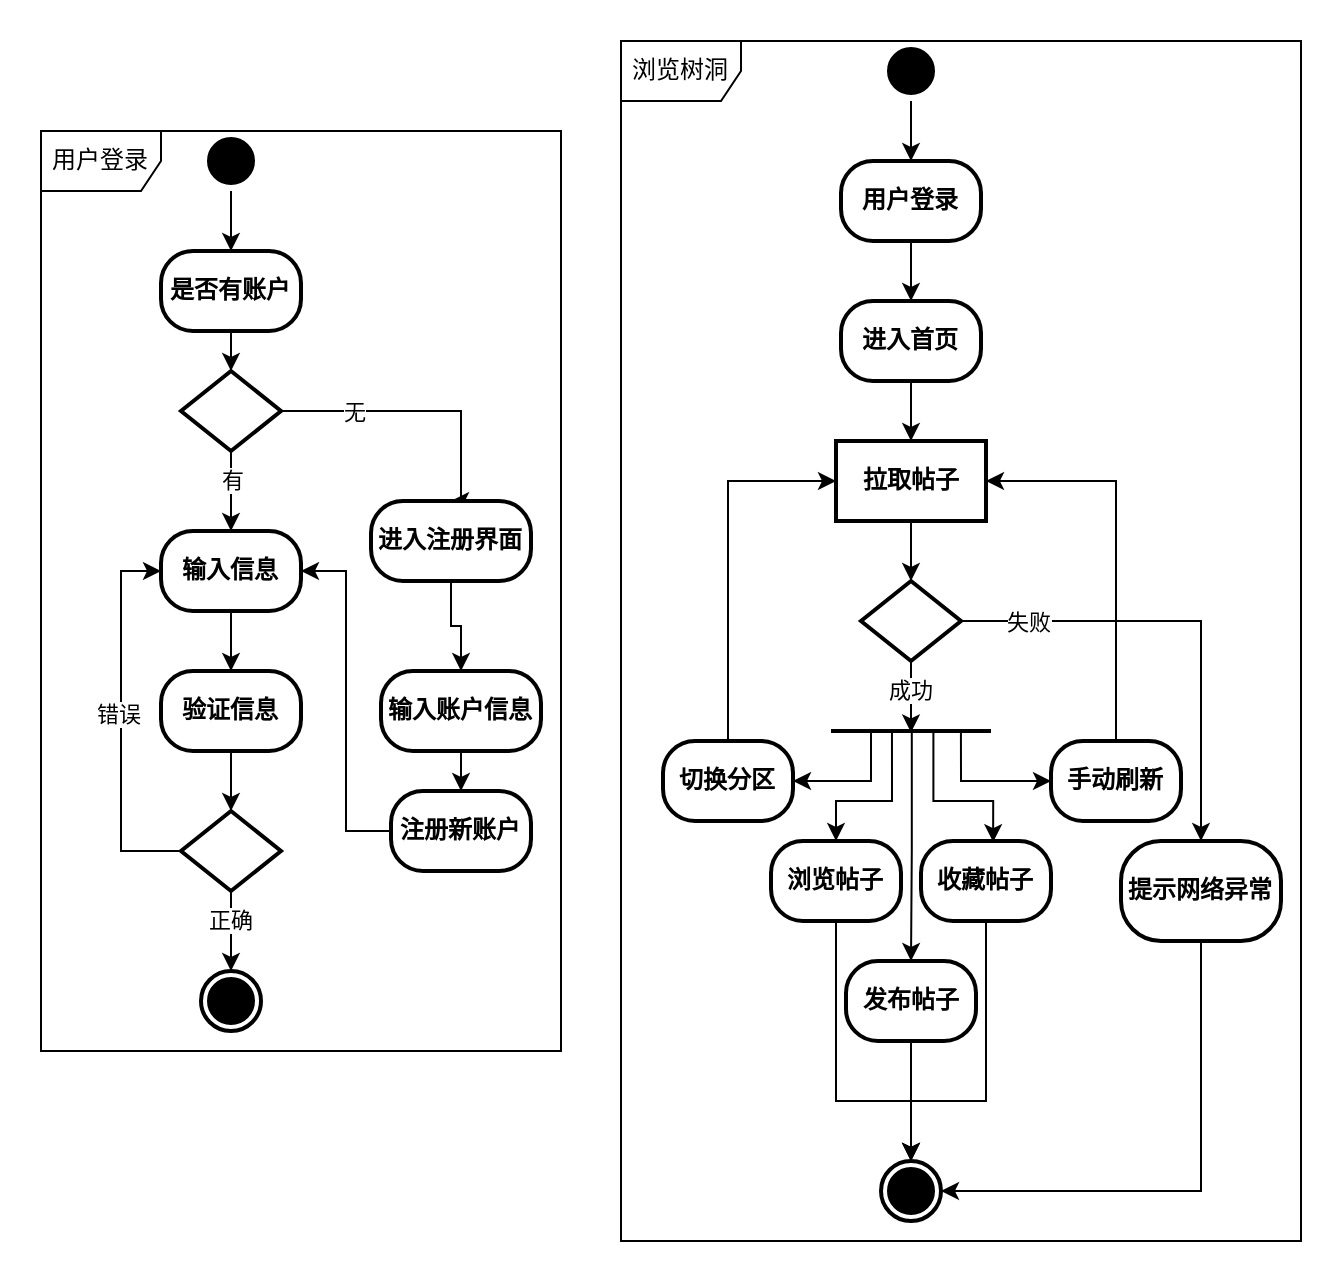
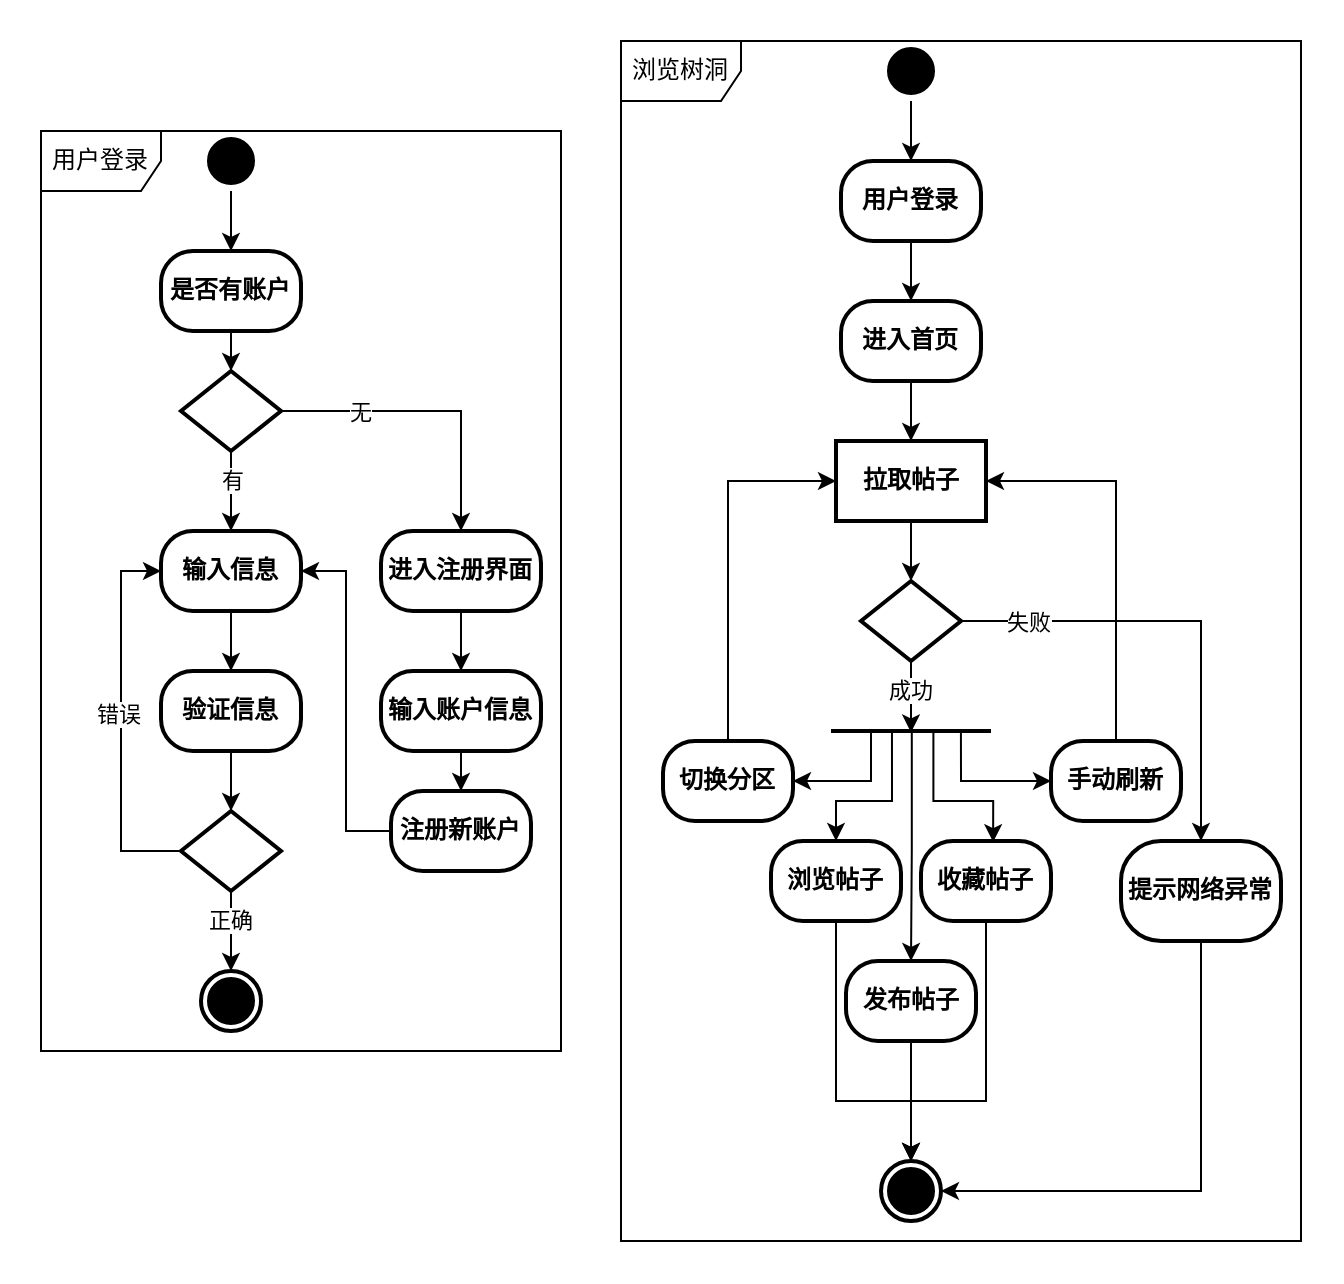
  <mxCell id="0" />
  <mxCell id="1" parent="0" />
  <mxCell id="2" value="" style="ellipse;html=1;shape=endState;fillColor=#000000;strokeColor=#000000;fontStyle=1;strokeWidth=2;" vertex="1" parent="1"><mxGeometry x="100" y="485" width="30" height="30" as="geometry" /></mxCell>
  <mxCell id="3" style="edgeStyle=orthogonalEdgeStyle;rounded=0;orthogonalLoop=1;jettySize=auto;html=1;exitX=0.5;exitY=1;exitDx=0;exitDy=0;entryX=0.5;entryY=0;entryDx=0;entryDy=0;" edge="1" parent="1" source="4" target="21"><mxGeometry relative="1" as="geometry" /></mxCell>
  <mxCell id="4" value="是否有账户" style="rounded=1;whiteSpace=wrap;html=1;arcSize=40;fontColor=#000000;fillColor=#FFFFFF;strokeColor=#000000;fontStyle=1;strokeWidth=2;" vertex="1" parent="1"><mxGeometry x="80" y="125" width="70" height="40" as="geometry" /></mxCell>
  <mxCell id="5" style="edgeStyle=orthogonalEdgeStyle;rounded=0;orthogonalLoop=1;jettySize=auto;html=1;exitX=0.5;exitY=1;exitDx=0;exitDy=0;entryX=0.5;entryY=0;entryDx=0;entryDy=0;" edge="1" parent="1" source="6" target="4"><mxGeometry relative="1" as="geometry" /></mxCell>
  <mxCell id="6" value="" style="ellipse;html=1;shape=startState;fillColor=#000000;strokeColor=#000000;fontStyle=1;strokeWidth=2;" vertex="1" parent="1"><mxGeometry x="100" y="65" width="30" height="30" as="geometry" /></mxCell>
  <mxCell id="7" style="edgeStyle=orthogonalEdgeStyle;rounded=0;orthogonalLoop=1;jettySize=auto;html=1;exitX=0;exitY=0.5;exitDx=0;exitDy=0;entryX=0;entryY=0.5;entryDx=0;entryDy=0;" edge="1" parent="1" source="11" target="13"><mxGeometry relative="1" as="geometry"><Array as="points"><mxPoint x="60" y="425" /><mxPoint x="60" y="285" /></Array></mxGeometry></mxCell>
  <mxCell id="8" value="错误" style="edgeLabel;html=1;align=center;verticalAlign=middle;resizable=0;points=[];" vertex="1" connectable="0" parent="7"><mxGeometry x="0.039" y="2" relative="1" as="geometry"><mxPoint as="offset" /></mxGeometry></mxCell>
  <mxCell id="9" style="edgeStyle=orthogonalEdgeStyle;rounded=0;orthogonalLoop=1;jettySize=auto;html=1;exitX=0.5;exitY=1;exitDx=0;exitDy=0;entryX=0.5;entryY=0;entryDx=0;entryDy=0;" edge="1" parent="1" source="11" target="2"><mxGeometry relative="1" as="geometry"><mxPoint x="115" y="495" as="targetPoint" /><Array as="points" /></mxGeometry></mxCell>
  <mxCell id="10" value="正确" style="edgeLabel;html=1;align=center;verticalAlign=middle;resizable=0;points=[];" vertex="1" connectable="0" parent="9"><mxGeometry x="-0.28" y="-1" relative="1" as="geometry"><mxPoint as="offset" /></mxGeometry></mxCell>
  <mxCell id="11" value="" style="rhombus;whiteSpace=wrap;html=1;fontStyle=1;strokeWidth=2;" vertex="1" parent="1"><mxGeometry x="90" y="405" width="50" height="40" as="geometry" /></mxCell>
  <mxCell id="12" style="edgeStyle=orthogonalEdgeStyle;rounded=0;orthogonalLoop=1;jettySize=auto;html=1;exitX=0.5;exitY=1;exitDx=0;exitDy=0;entryX=0.5;entryY=0;entryDx=0;entryDy=0;" edge="1" parent="1" source="13" target="15"><mxGeometry relative="1" as="geometry" /></mxCell>
  <mxCell id="13" value="输入信息" style="rounded=1;whiteSpace=wrap;html=1;arcSize=40;fontColor=#000000;fillColor=#FFFFFF;strokeColor=#000000;fontStyle=1;strokeWidth=2;" vertex="1" parent="1"><mxGeometry x="80" y="265" width="70" height="40" as="geometry" /></mxCell>
  <mxCell id="14" style="edgeStyle=orthogonalEdgeStyle;rounded=0;orthogonalLoop=1;jettySize=auto;html=1;exitX=0.5;exitY=1;exitDx=0;exitDy=0;entryX=0.5;entryY=0;entryDx=0;entryDy=0;" edge="1" parent="1" source="15" target="11"><mxGeometry relative="1" as="geometry" /></mxCell>
  <mxCell id="15" value="验证信息" style="rounded=1;whiteSpace=wrap;html=1;arcSize=40;fontColor=#000000;fillColor=#FFFFFF;strokeColor=#000000;fontStyle=1;strokeWidth=2;" vertex="1" parent="1"><mxGeometry x="80" y="335" width="70" height="40" as="geometry" /></mxCell>
  <mxCell id="16" value="用户登录" style="shape=umlFrame;whiteSpace=wrap;html=1;pointerEvents=0;" vertex="1" parent="1"><mxGeometry x="20" y="65" width="260" height="460" as="geometry" /></mxCell>
  <mxCell id="17" style="edgeStyle=orthogonalEdgeStyle;rounded=0;orthogonalLoop=1;jettySize=auto;html=1;exitX=0.5;exitY=1;exitDx=0;exitDy=0;entryX=0.5;entryY=0;entryDx=0;entryDy=0;" edge="1" parent="1" source="21" target="13"><mxGeometry relative="1" as="geometry" /></mxCell>
  <mxCell id="18" value="有" style="edgeLabel;html=1;align=center;verticalAlign=middle;resizable=0;points=[];" vertex="1" connectable="0" parent="17"><mxGeometry x="-0.289" relative="1" as="geometry"><mxPoint as="offset" /></mxGeometry></mxCell>
  <mxCell id="19" style="edgeStyle=orthogonalEdgeStyle;rounded=0;orthogonalLoop=1;jettySize=auto;html=1;exitX=1;exitY=0.5;exitDx=0;exitDy=0;entryX=0.5;entryY=0;entryDx=0;entryDy=0;" edge="1" parent="1" source="21" target="23"><mxGeometry relative="1" as="geometry"><Array as="points"><mxPoint x="230" y="205" /></Array></mxGeometry></mxCell>
  <mxCell id="20" value="无" style="edgeLabel;html=1;align=center;verticalAlign=middle;resizable=0;points=[];" vertex="1" connectable="0" parent="19"><mxGeometry x="-0.486" relative="1" as="geometry"><mxPoint as="offset" /></mxGeometry></mxCell>
  <mxCell id="21" value="" style="rhombus;whiteSpace=wrap;html=1;fontStyle=1;strokeWidth=2;" vertex="1" parent="1"><mxGeometry x="90" y="185" width="50" height="40" as="geometry" /></mxCell>
  <mxCell id="22" style="edgeStyle=orthogonalEdgeStyle;rounded=0;orthogonalLoop=1;jettySize=auto;html=1;exitX=0.5;exitY=1;exitDx=0;exitDy=0;entryX=0.5;entryY=0;entryDx=0;entryDy=0;" edge="1" parent="1" source="23" target="25"><mxGeometry relative="1" as="geometry" /></mxCell>
- <mxCell id="23" value="进入注册界面" style="rounded=1;whiteSpace=wrap;html=1;arcSize=40;fontColor=#000000;fillColor=#FFFFFF;strokeColor=#000000;fontStyle=1;strokeWidth=2;" vertex="1" parent="1"><mxGeometry x="185" y="250" width="80" height="40" as="geometry" /></mxCell>
+ <mxCell id="23" value="进入注册界面" style="rounded=1;whiteSpace=wrap;html=1;arcSize=40;fontColor=#000000;fillColor=#FFFFFF;strokeColor=#000000;fontStyle=1;strokeWidth=2;" vertex="1" parent="1"><mxGeometry x="190" y="265" width="80" height="40" as="geometry" /></mxCell>
  <mxCell id="24" style="edgeStyle=orthogonalEdgeStyle;rounded=0;orthogonalLoop=1;jettySize=auto;html=1;exitX=0.5;exitY=1;exitDx=0;exitDy=0;entryX=0.5;entryY=0;entryDx=0;entryDy=0;" edge="1" parent="1" source="25" target="27"><mxGeometry relative="1" as="geometry" /></mxCell>
  <mxCell id="25" value="输入账户信息" style="rounded=1;whiteSpace=wrap;html=1;arcSize=40;fontColor=#000000;fillColor=#FFFFFF;strokeColor=#000000;fontStyle=1;strokeWidth=2;" vertex="1" parent="1"><mxGeometry x="190" y="335" width="80" height="40" as="geometry" /></mxCell>
  <mxCell id="26" style="edgeStyle=orthogonalEdgeStyle;rounded=0;orthogonalLoop=1;jettySize=auto;html=1;exitX=0;exitY=0.5;exitDx=0;exitDy=0;entryX=1;entryY=0.5;entryDx=0;entryDy=0;" edge="1" parent="1" source="27" target="13"><mxGeometry relative="1" as="geometry" /></mxCell>
  <mxCell id="27" value="注册新账户" style="rounded=1;whiteSpace=wrap;html=1;arcSize=40;fontColor=#000000;fillColor=#FFFFFF;strokeColor=#000000;fontStyle=1;strokeWidth=2;" vertex="1" parent="1"><mxGeometry x="195" y="395" width="70" height="40" as="geometry" /></mxCell>
  <mxCell id="28" value="浏览树洞" style="shape=umlFrame;whiteSpace=wrap;html=1;pointerEvents=0;" vertex="1" parent="1"><mxGeometry x="310" y="20" width="340" height="600" as="geometry" /></mxCell>
  <mxCell id="29" style="edgeStyle=orthogonalEdgeStyle;rounded=0;orthogonalLoop=1;jettySize=auto;html=1;exitX=0.5;exitY=1;exitDx=0;exitDy=0;entryX=0.5;entryY=0;entryDx=0;entryDy=0;" edge="1" parent="1" source="30" target="34"><mxGeometry relative="1" as="geometry" /></mxCell>
  <mxCell id="30" value="用户登录" style="rounded=1;whiteSpace=wrap;html=1;arcSize=40;fontColor=#000000;fillColor=#FFFFFF;strokeColor=#000000;fontStyle=1;strokeWidth=2;" vertex="1" parent="1"><mxGeometry x="420" y="80" width="70" height="40" as="geometry" /></mxCell>
  <mxCell id="31" style="edgeStyle=orthogonalEdgeStyle;rounded=0;orthogonalLoop=1;jettySize=auto;html=1;exitX=0.5;exitY=1;exitDx=0;exitDy=0;entryX=0.5;entryY=0;entryDx=0;entryDy=0;" edge="1" parent="1" source="32" target="30"><mxGeometry relative="1" as="geometry" /></mxCell>
  <mxCell id="32" value="" style="ellipse;html=1;shape=startState;fillColor=#000000;strokeColor=#000000;fontStyle=1;strokeWidth=2;" vertex="1" parent="1"><mxGeometry x="440" y="20" width="30" height="30" as="geometry" /></mxCell>
  <mxCell id="33" style="edgeStyle=orthogonalEdgeStyle;rounded=0;orthogonalLoop=1;jettySize=auto;html=1;exitX=0.5;exitY=1;exitDx=0;exitDy=0;entryX=0.5;entryY=0;entryDx=0;entryDy=0;" edge="1" parent="1" source="34" target="36"><mxGeometry relative="1" as="geometry" /></mxCell>
  <mxCell id="34" value="进入首页" style="rounded=1;whiteSpace=wrap;html=1;arcSize=40;fontColor=#000000;fillColor=#FFFFFF;strokeColor=#000000;fontStyle=1;strokeWidth=2;" vertex="1" parent="1"><mxGeometry x="420" y="150" width="70" height="40" as="geometry" /></mxCell>
  <mxCell id="35" style="edgeStyle=orthogonalEdgeStyle;rounded=0;orthogonalLoop=1;jettySize=auto;html=1;exitX=0.5;exitY=1;exitDx=0;exitDy=0;entryX=0.5;entryY=0;entryDx=0;entryDy=0;" edge="1" parent="1" source="36" target="39"><mxGeometry relative="1" as="geometry" /></mxCell>
  <mxCell id="36" value="拉取帖子" style="whiteSpace=wrap;html=1;arcSize=40;fontColor=#000000;fillColor=#FFFFFF;strokeColor=#000000;fontStyle=1;strokeWidth=2;rounded=0;" vertex="1" parent="1"><mxGeometry x="417.5" y="220" width="75" height="40" as="geometry" /></mxCell>
  <mxCell id="37" style="edgeStyle=orthogonalEdgeStyle;rounded=0;orthogonalLoop=1;jettySize=auto;html=1;exitX=1;exitY=0.5;exitDx=0;exitDy=0;entryX=0.5;entryY=0;entryDx=0;entryDy=0;" edge="1" parent="1" source="39" target="41"><mxGeometry relative="1" as="geometry" /></mxCell>
  <mxCell id="38" value="失败" style="edgeLabel;html=1;align=center;verticalAlign=middle;resizable=0;points=[];" vertex="1" connectable="0" parent="37"><mxGeometry x="-0.396" y="1" relative="1" as="geometry"><mxPoint x="-36" y="1" as="offset" /></mxGeometry></mxCell>
  <mxCell id="39" value="" style="rhombus;whiteSpace=wrap;html=1;fontStyle=1;strokeWidth=2;" vertex="1" parent="1"><mxGeometry x="430" y="290" width="50" height="40" as="geometry" /></mxCell>
  <mxCell id="40" style="edgeStyle=orthogonalEdgeStyle;rounded=0;orthogonalLoop=1;jettySize=auto;html=1;exitX=0.5;exitY=1;exitDx=0;exitDy=0;entryX=1;entryY=0.5;entryDx=0;entryDy=0;" edge="1" parent="1" source="41" target="56"><mxGeometry relative="1" as="geometry" /></mxCell>
  <mxCell id="41" value="提示网络异常" style="rounded=1;whiteSpace=wrap;html=1;arcSize=40;fontColor=#000000;fillColor=#FFFFFF;strokeColor=#000000;fontStyle=1;strokeWidth=2;" vertex="1" parent="1"><mxGeometry x="560" y="420" width="80" height="50" as="geometry" /></mxCell>
  <mxCell id="42" style="edgeStyle=orthogonalEdgeStyle;rounded=0;orthogonalLoop=1;jettySize=auto;html=1;exitX=0.381;exitY=0.532;exitDx=0;exitDy=0;exitPerimeter=0;entryX=0.5;entryY=0;entryDx=0;entryDy=0;" edge="1" parent="1" source="46" target="50"><mxGeometry relative="1" as="geometry"><Array as="points"><mxPoint x="446" y="400" /><mxPoint x="418" y="400" /></Array></mxGeometry></mxCell>
  <mxCell id="43" style="edgeStyle=orthogonalEdgeStyle;rounded=0;orthogonalLoop=1;jettySize=auto;html=1;entryX=0.5;entryY=0;entryDx=0;entryDy=0;exitX=0.505;exitY=0.513;exitDx=0;exitDy=0;exitPerimeter=0;" edge="1" parent="1" source="46" target="55"><mxGeometry relative="1" as="geometry" /></mxCell>
  <mxCell id="44" style="edgeStyle=orthogonalEdgeStyle;rounded=0;orthogonalLoop=1;jettySize=auto;html=1;exitX=0.25;exitY=0.5;exitDx=0;exitDy=0;exitPerimeter=0;entryX=1;entryY=0.5;entryDx=0;entryDy=0;" edge="1" parent="1" source="46" target="58"><mxGeometry relative="1" as="geometry"><Array as="points"><mxPoint x="435" y="390" /></Array></mxGeometry></mxCell>
  <mxCell id="45" style="edgeStyle=orthogonalEdgeStyle;rounded=0;orthogonalLoop=1;jettySize=auto;html=1;exitX=0.812;exitY=0.5;exitDx=0;exitDy=0;exitPerimeter=0;entryX=0;entryY=0.5;entryDx=0;entryDy=0;" edge="1" parent="1" source="46" target="60"><mxGeometry relative="1" as="geometry"><Array as="points"><mxPoint x="480" y="390" /></Array></mxGeometry></mxCell>
  <mxCell id="46" value="" style="line;strokeWidth=2;html=1;fontStyle=1" vertex="1" parent="1"><mxGeometry x="415" y="360" width="80" height="10" as="geometry" /></mxCell>
  <mxCell id="47" style="edgeStyle=orthogonalEdgeStyle;rounded=0;orthogonalLoop=1;jettySize=auto;html=1;exitX=0.5;exitY=1;exitDx=0;exitDy=0;entryX=0.5;entryY=0.571;entryDx=0;entryDy=0;entryPerimeter=0;" edge="1" parent="1" source="39" target="46"><mxGeometry relative="1" as="geometry" /></mxCell>
  <mxCell id="48" value="成功" style="edgeLabel;html=1;align=center;verticalAlign=middle;resizable=0;points=[];" vertex="1" connectable="0" parent="47"><mxGeometry x="-0.197" y="-1" relative="1" as="geometry"><mxPoint as="offset" /></mxGeometry></mxCell>
  <mxCell id="49" style="edgeStyle=orthogonalEdgeStyle;rounded=0;orthogonalLoop=1;jettySize=auto;html=1;exitX=0.5;exitY=1;exitDx=0;exitDy=0;entryX=0.5;entryY=0;entryDx=0;entryDy=0;" edge="1" parent="1" source="50" target="56"><mxGeometry relative="1" as="geometry"><Array as="points"><mxPoint x="418" y="550" /><mxPoint x="455" y="550" /></Array></mxGeometry></mxCell>
  <mxCell id="50" value="浏览帖子" style="rounded=1;whiteSpace=wrap;html=1;arcSize=40;fontColor=#000000;fillColor=#FFFFFF;strokeColor=#000000;fontStyle=1;strokeWidth=2;" vertex="1" parent="1"><mxGeometry x="385" y="420" width="65" height="40" as="geometry" /></mxCell>
  <mxCell id="51" style="edgeStyle=orthogonalEdgeStyle;rounded=0;orthogonalLoop=1;jettySize=auto;html=1;exitX=0.5;exitY=1;exitDx=0;exitDy=0;entryX=0.5;entryY=0;entryDx=0;entryDy=0;" edge="1" parent="1" source="52" target="56"><mxGeometry relative="1" as="geometry"><Array as="points"><mxPoint x="493" y="550" /><mxPoint x="455" y="550" /></Array></mxGeometry></mxCell>
  <mxCell id="52" value="收藏帖子" style="rounded=1;whiteSpace=wrap;html=1;arcSize=40;fontColor=#000000;fillColor=#FFFFFF;strokeColor=#000000;fontStyle=1;strokeWidth=2;" vertex="1" parent="1"><mxGeometry x="460" y="420" width="65" height="40" as="geometry" /></mxCell>
  <mxCell id="53" style="edgeStyle=orthogonalEdgeStyle;rounded=0;orthogonalLoop=1;jettySize=auto;html=1;entryX=0.555;entryY=0.014;entryDx=0;entryDy=0;entryPerimeter=0;exitX=0.64;exitY=0.528;exitDx=0;exitDy=0;exitPerimeter=0;" edge="1" parent="1" source="46" target="52"><mxGeometry relative="1" as="geometry"><Array as="points"><mxPoint x="466" y="400" /><mxPoint x="496" y="400" /></Array></mxGeometry></mxCell>
  <mxCell id="54" style="edgeStyle=orthogonalEdgeStyle;rounded=0;orthogonalLoop=1;jettySize=auto;html=1;exitX=0.5;exitY=1;exitDx=0;exitDy=0;entryX=0.5;entryY=0;entryDx=0;entryDy=0;" edge="1" parent="1" source="55" target="56"><mxGeometry relative="1" as="geometry" /></mxCell>
  <mxCell id="55" value="发布帖子" style="rounded=1;whiteSpace=wrap;html=1;arcSize=40;fontColor=#000000;fillColor=#FFFFFF;strokeColor=#000000;fontStyle=1;strokeWidth=2;" vertex="1" parent="1"><mxGeometry x="422.5" y="480" width="65" height="40" as="geometry" /></mxCell>
  <mxCell id="56" value="" style="ellipse;html=1;shape=endState;fillColor=#000000;strokeColor=#000000;fontStyle=1;strokeWidth=2;" vertex="1" parent="1"><mxGeometry x="440" y="580" width="30" height="30" as="geometry" /></mxCell>
  <mxCell id="57" style="edgeStyle=orthogonalEdgeStyle;rounded=0;orthogonalLoop=1;jettySize=auto;html=1;exitX=0.5;exitY=0;exitDx=0;exitDy=0;entryX=0;entryY=0.5;entryDx=0;entryDy=0;" edge="1" parent="1" source="58" target="36"><mxGeometry relative="1" as="geometry" /></mxCell>
  <mxCell id="58" value="切换分区" style="rounded=1;whiteSpace=wrap;html=1;arcSize=40;fontColor=#000000;fillColor=#FFFFFF;strokeColor=#000000;fontStyle=1;strokeWidth=2;" vertex="1" parent="1"><mxGeometry x="331" y="370" width="65" height="40" as="geometry" /></mxCell>
  <mxCell id="59" style="edgeStyle=orthogonalEdgeStyle;rounded=0;orthogonalLoop=1;jettySize=auto;html=1;exitX=0.5;exitY=0;exitDx=0;exitDy=0;entryX=1;entryY=0.5;entryDx=0;entryDy=0;" edge="1" parent="1" source="60" target="36"><mxGeometry relative="1" as="geometry" /></mxCell>
  <mxCell id="60" value="手动刷新" style="rounded=1;whiteSpace=wrap;html=1;arcSize=40;fontColor=#000000;fillColor=#FFFFFF;strokeColor=#000000;fontStyle=1;strokeWidth=2;" vertex="1" parent="1"><mxGeometry x="525" y="370" width="65" height="40" as="geometry" /></mxCell>
